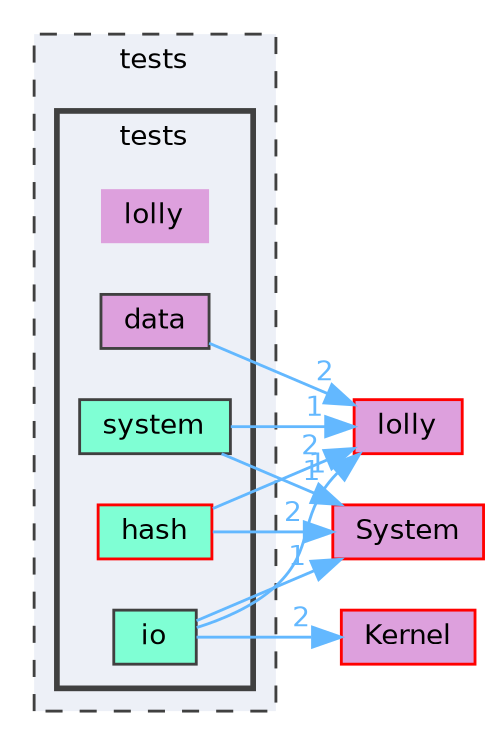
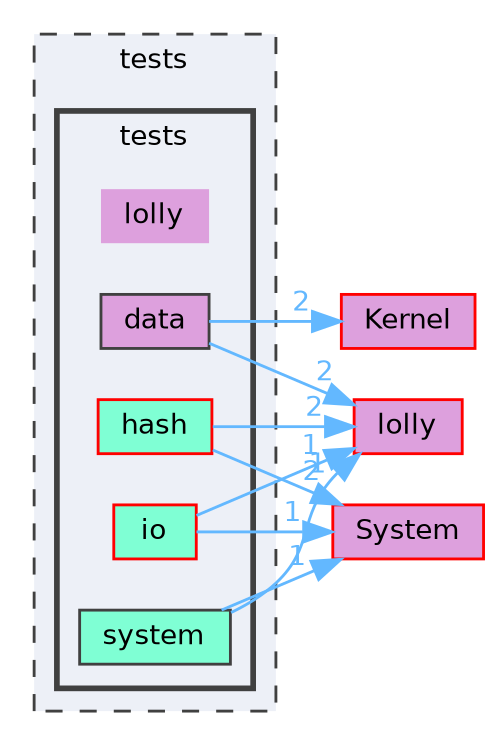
  digraph {
    compound=true
    rankdir=LR
    node [fillcolor=plum fontname=Helvetica fontsize=10 shape=box style=filled color=red]
    edge [color=steelblue1 fontcolor=steelblue1 fontname=Helvetica fontsize=10 headlabel=2 labeldistance=1.5 labelfontname=Helvetica labelfontsize=10]
    n1 [height=0.2 label=lolly shape=plaintext width=0.4 color=""]
    n2 [color=grey25 height=0.2 label=data width=0.4]
    n3 [fillcolor=aquamarine height=0.2 label=hash width=0.4]
-   n4 [color=grey25 fillcolor=aquamarine height=0.2 label=io width=0.4]
+   n4 [fillcolor=aquamarine height=0.2 label=io width=0.4]
    n5 [color=grey25 fillcolor=aquamarine height=0.2 label=system width=0.4]
    n6 [height=0.2 label=lolly width=0.4]
    n7 [height=0.2 label=System width=0.4]
    n8 [height=0.2 label=Kernel width=0.4]
    subgraph cluster_1 {
      bgcolor="#edf0f7"
      fontname=Helvetica
      fontsize=10
      label=tests
      pencolor=grey25
      style="filled,dashed"
      subgraph cluster_2 {
        bgcolor="#edf0f7"
        fontname=Helvetica
        fontsize=10
        label=tests
        pencolor=grey25
        style="filled,bold"
        n1
        n2
        n3
        n4
        n5
      }
    }
    n2 -> n6
    n3 -> n6
    n3 -> n7
    n4 -> n6 [headlabel=1]
    n4 -> n7 [headlabel=1]
-   n4 -> n8
+   n2 -> n8
    n5 -> n6 [headlabel=1]
    n5 -> n7 [headlabel=1]
  }
